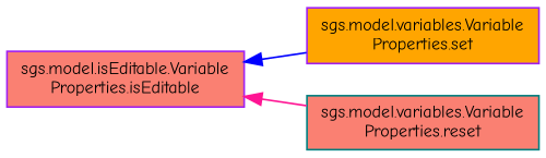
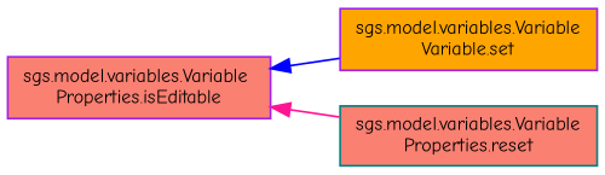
  digraph {
    fontname="Comic Neue"
    rankdir=LR
    node [color=purple fillcolor=salmon fontname="Comic Neue" fontsize=10 shape=record style=filled]
    edge [dir=back fontname="Comic Neue" fontsize=10 labelfontname=Helvetica labelfontsize=10 style=solid]
-   n1 [fontcolor=black height=0.2 label="sgs.model.isEditable.Variable\lProperties.isEditable" width=0.4]
-   n2 [fillcolor=orange height=0.2 label="sgs.model.variables.Variable\lProperties.set" width=0.4]
+   n1 [fontcolor=black height=0.2 label="sgs.model.variables.Variable\lProperties.isEditable" width=0.4]
+   n2 [fillcolor=orange height=0.2 label="sgs.model.variables.Variable\lVariable.set" width=0.4]
    n3 [color=teal height=0.2 label="sgs.model.variables.Variable\lProperties.reset" width=0.4]
    n1 -> n2 [color=blue]
    n1 -> n3 [color=deeppink]
  }
